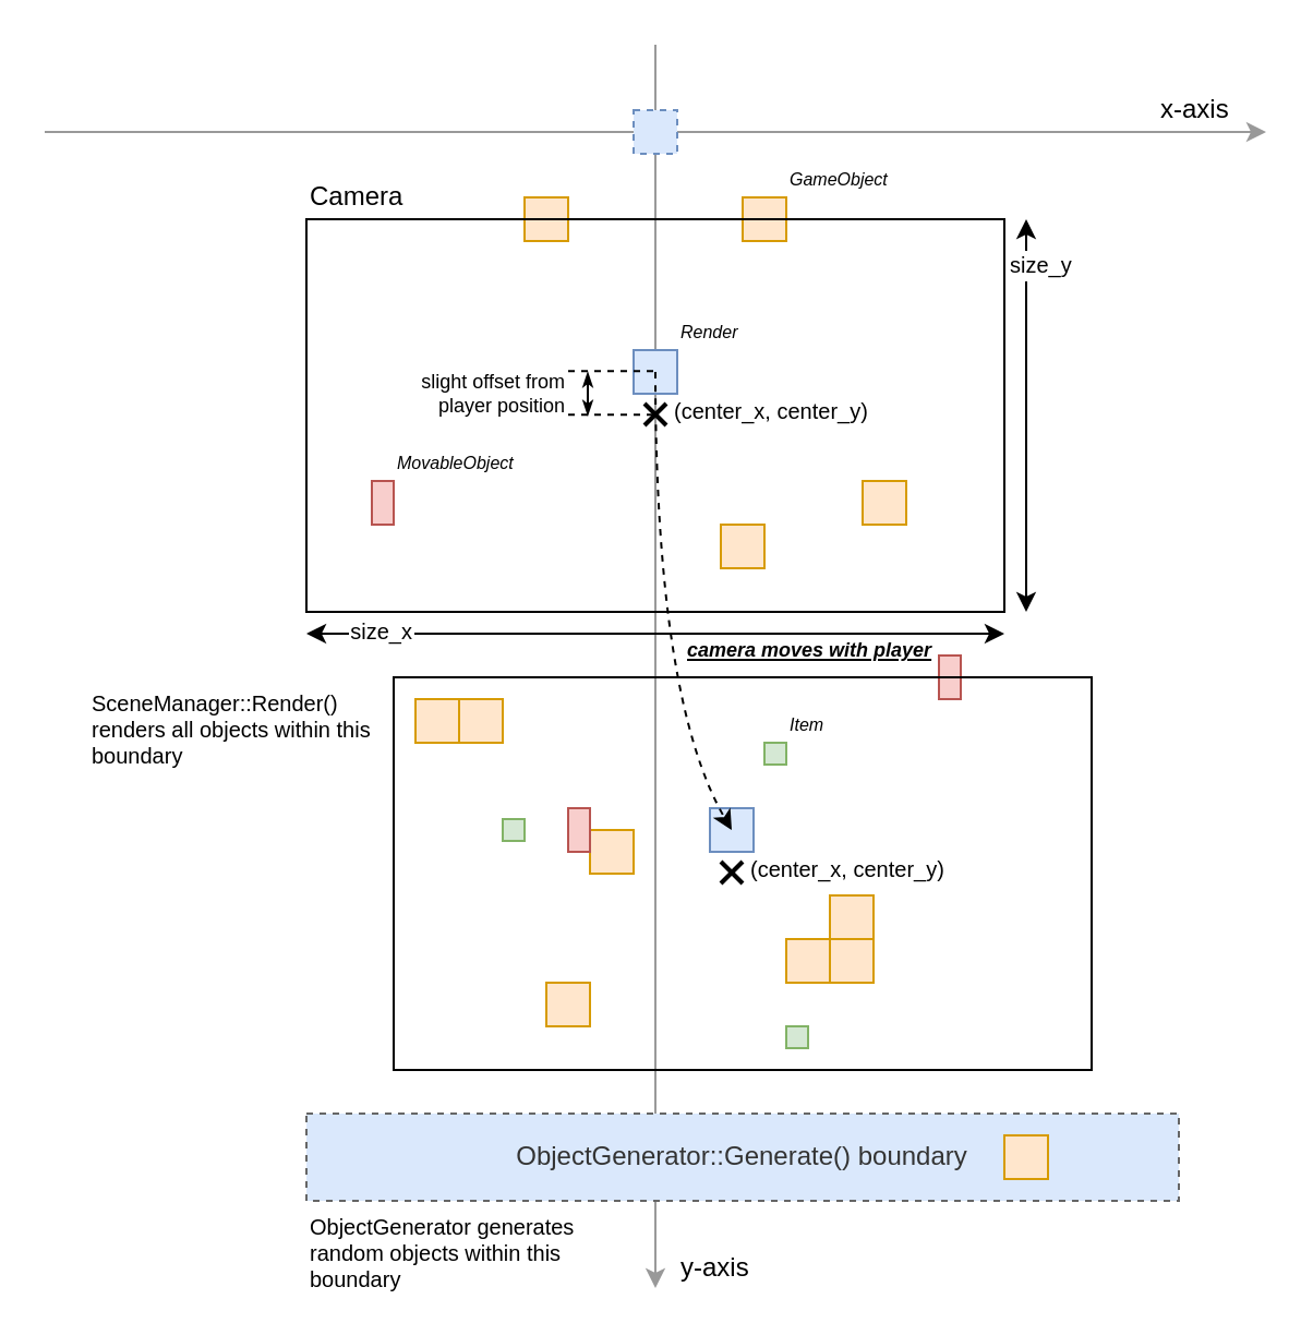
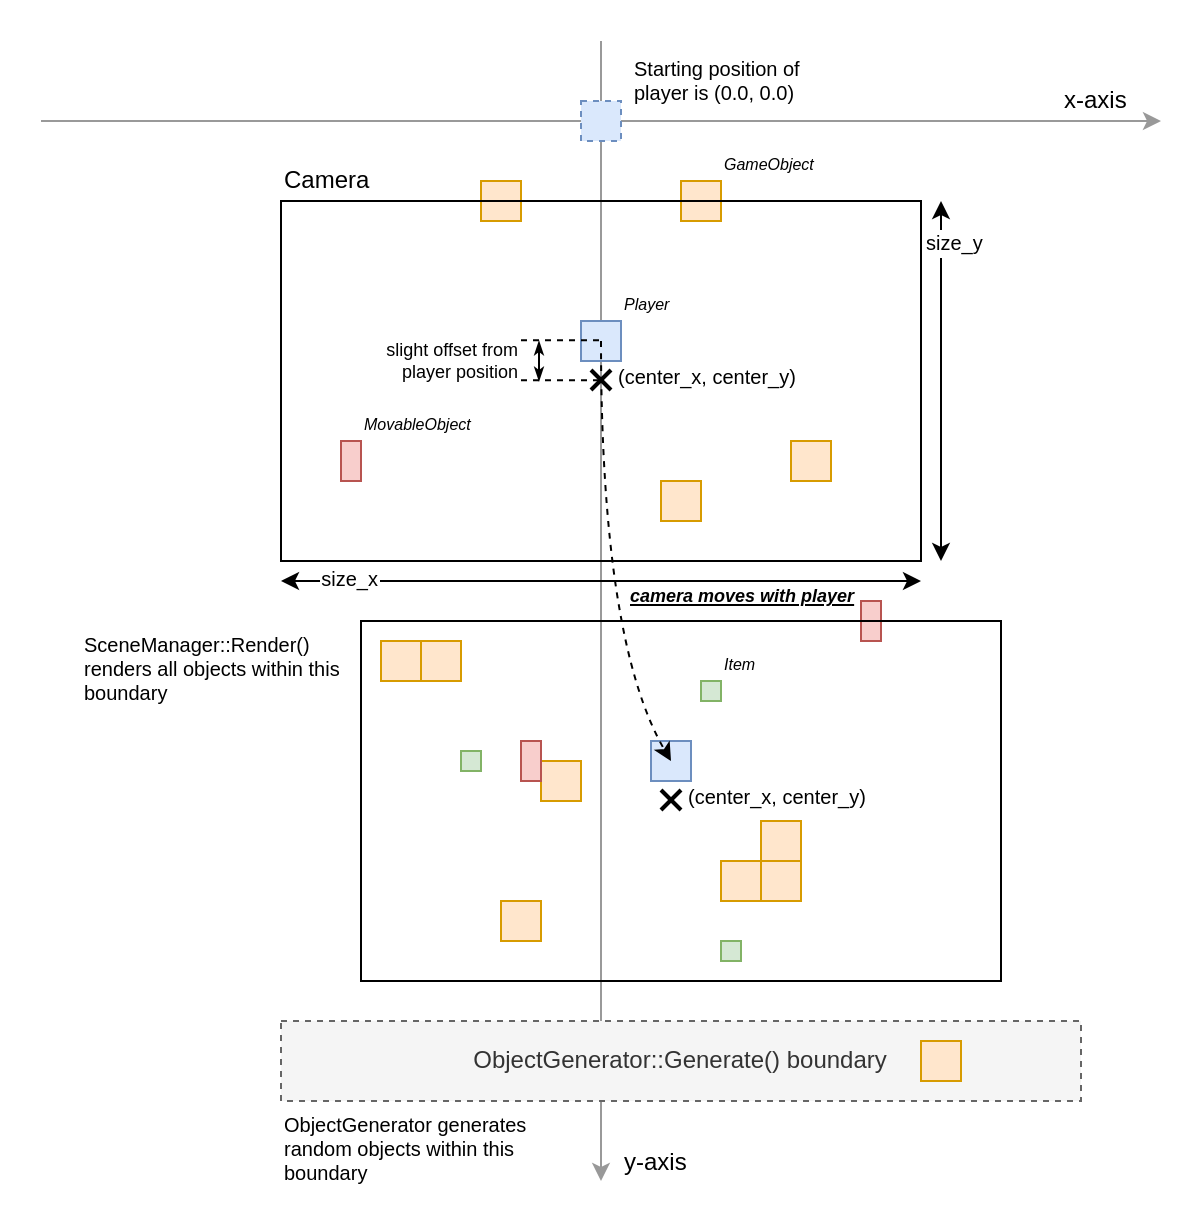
  <mxCell id="0" />
  <mxCell id="1" parent="0" />
  <mxCell id="2" value="" style="rounded=0;whiteSpace=wrap;html=1;fillColor=#f8cecc;fontSize=9;align=left;strokeColor=#b85450;" vertex="1" parent="1"><mxGeometry x="430" y="300" width="10" height="20" as="geometry" /></mxCell>
  <mxCell id="3" value="" style="rounded=0;whiteSpace=wrap;html=1;fillColor=#ffe6cc;fontSize=9;align=left;strokeColor=#d79b00;" vertex="1" parent="1"><mxGeometry x="240" y="90" width="20" height="20" as="geometry" /></mxCell>
  <mxCell id="4" value="" style="rounded=0;whiteSpace=wrap;html=1;fillColor=#ffe6cc;fontSize=9;align=left;strokeColor=#d79b00;" vertex="1" parent="1"><mxGeometry x="340" y="90" width="20" height="20" as="geometry" /></mxCell>
  <mxCell id="5" value="y-axis" style="endArrow=classic;html=1;fontSize=12;align=left;strokeColor=#999999;" edge="1" parent="1"><mxGeometry x="0.968" y="10" width="50" height="50" relative="1" as="geometry"><mxPoint x="300" y="20" as="sourcePoint" /><mxPoint x="300" y="590" as="targetPoint" /><mxPoint as="offset" /></mxGeometry></mxCell>
- <mxCell id="6" value="ObjectGenerator::Generate() boundary" style="rounded=0;whiteSpace=wrap;html=1;fillColor=#dae8fc;fontSize=12;align=center;dashed=1;strokeColor=#666666;fontColor=#333333;" vertex="1" parent="1"><mxGeometry x="140" y="510" width="400" height="40" as="geometry" /></mxCell>
+ <mxCell id="6" value="ObjectGenerator::Generate() boundary" style="rounded=0;whiteSpace=wrap;html=1;fillColor=#f5f5f5;fontSize=12;align=center;dashed=1;strokeColor=#666666;fontColor=#333333;" vertex="1" parent="1"><mxGeometry x="140" y="510" width="400" height="40" as="geometry" /></mxCell>
  <mxCell id="7" value="" style="rounded=0;whiteSpace=wrap;html=1;fillColor=none;" vertex="1" parent="1"><mxGeometry x="180" y="310" width="320" height="180" as="geometry" /></mxCell>
  <mxCell id="8" value="x-axis" style="endArrow=classic;html=1;fontSize=12;align=left;strokeColor=#999999;" edge="1" parent="1"><mxGeometry x="0.821" y="10" width="50" height="50" relative="1" as="geometry"><mxPoint x="20" y="60" as="sourcePoint" /><mxPoint x="580" y="60" as="targetPoint" /><mxPoint as="offset" /></mxGeometry></mxCell>
  <mxCell id="9" value="" style="endArrow=classic;startArrow=classic;html=1;fontSize=12;align=left;" edge="1" parent="1"><mxGeometry width="50" height="50" relative="1" as="geometry"><mxPoint x="140" y="290" as="sourcePoint" /><mxPoint x="460" y="290" as="targetPoint" /></mxGeometry></mxCell>
  <mxCell id="10" value="size_x" style="edgeLabel;html=1;align=right;verticalAlign=middle;resizable=0;points=[];fontSize=10;spacing=2;labelBorderColor=#FFFFFF;" vertex="1" connectable="0" parent="9"><mxGeometry x="0.588" y="4" relative="1" as="geometry"><mxPoint x="-204.29" y="2" as="offset" /></mxGeometry></mxCell>
  <mxCell id="11" value="" style="endArrow=classic;startArrow=classic;html=1;fontSize=12;align=left;" edge="1" parent="1"><mxGeometry width="50" height="50" relative="1" as="geometry"><mxPoint x="470" y="100" as="sourcePoint" /><mxPoint x="470" y="280" as="targetPoint" /></mxGeometry></mxCell>
  <mxCell id="12" value="size_y" style="edgeLabel;html=1;align=left;verticalAlign=middle;resizable=0;points=[];fontSize=10;labelBorderColor=#FFFFFF;" vertex="1" connectable="0" parent="11"><mxGeometry x="0.588" y="4" relative="1" as="geometry"><mxPoint x="-14" y="-122.86" as="offset" /></mxGeometry></mxCell>
  <mxCell id="13" value="slight offset from&lt;br style=&quot;font-size: 9px;&quot;&gt;player position" style="endArrow=classicThin;startArrow=classicThin;html=1;strokeColor=#000000;strokeWidth=1;fontSize=9;align=right;endSize=4;startSize=4;startFill=1;endFill=1;" edge="1" parent="1"><mxGeometry y="9" width="50" height="50" relative="1" as="geometry"><mxPoint x="269" y="190" as="sourcePoint" /><mxPoint x="269" y="170" as="targetPoint" /><mxPoint as="offset" /></mxGeometry></mxCell>
  <mxCell id="14" value="" style="rounded=0;whiteSpace=wrap;html=1;fillColor=none;" vertex="1" parent="1"><mxGeometry x="140" y="100" width="320" height="180" as="geometry" /></mxCell>
  <mxCell id="15" value="Camera" style="text;html=1;strokeColor=none;fillColor=none;align=left;verticalAlign=middle;whiteSpace=wrap;rounded=0;" vertex="1" parent="1"><mxGeometry x="140" y="80" width="170" height="20" as="geometry" /></mxCell>
  <mxCell id="16" value="" style="rounded=0;whiteSpace=wrap;html=1;fillColor=#dae8fc;fontSize=12;align=left;strokeColor=#6c8ebf;" vertex="1" parent="1"><mxGeometry x="290" y="160" width="20" height="20" as="geometry" /></mxCell>
  <mxCell id="17" value="" style="group" vertex="1" connectable="0" parent="1"><mxGeometry x="295" y="183.5" width="110" height="13" as="geometry" /></mxCell>
  <mxCell id="18" value="" style="endArrow=none;html=1;strokeColor=#000000;fontSize=12;align=left;strokeWidth=2;" edge="1" parent="17"><mxGeometry width="50" height="50" relative="1" as="geometry"><mxPoint y="11" as="sourcePoint" /><mxPoint x="10" y="1" as="targetPoint" /></mxGeometry></mxCell>
  <mxCell id="19" value="(center_x, center_y)" style="text;html=1;strokeColor=none;fillColor=none;align=left;verticalAlign=bottom;whiteSpace=wrap;rounded=0;fontSize=10;" vertex="1" parent="17"><mxGeometry x="12" width="98" height="13" as="geometry" /></mxCell>
  <mxCell id="20" value="" style="endArrow=none;html=1;strokeColor=#000000;fontSize=12;align=left;strokeWidth=2;" edge="1" parent="17"><mxGeometry width="50" height="50" relative="1" as="geometry"><mxPoint y="1" as="sourcePoint" /><mxPoint x="10" y="11" as="targetPoint" /><Array as="points"><mxPoint y="1" /></Array></mxGeometry></mxCell>
  <mxCell id="21" value="" style="endArrow=none;dashed=1;html=1;strokeColor=#000000;strokeWidth=1;fontSize=10;align=left;" edge="1" parent="1"><mxGeometry x="320" y="250" width="50" height="50" as="geometry"><mxPoint x="260" y="169.66" as="sourcePoint" /><mxPoint x="300" y="169.66" as="targetPoint" /></mxGeometry></mxCell>
  <mxCell id="22" value="" style="endArrow=none;dashed=1;html=1;strokeColor=#000000;strokeWidth=1;fontSize=10;align=left;" edge="1" parent="1"><mxGeometry x="320" y="250" width="50" height="50" as="geometry"><mxPoint x="260" y="189.66" as="sourcePoint" /><mxPoint x="300" y="189.66" as="targetPoint" /></mxGeometry></mxCell>
  <mxCell id="23" value="" style="rounded=0;whiteSpace=wrap;html=1;fillColor=#ffe6cc;fontSize=9;align=left;strokeColor=#d79b00;" vertex="1" parent="1"><mxGeometry x="330" y="240" width="20" height="20" as="geometry" /></mxCell>
  <mxCell id="24" value="" style="rounded=0;whiteSpace=wrap;html=1;fillColor=#ffe6cc;fontSize=9;align=left;strokeColor=#d79b00;" vertex="1" parent="1"><mxGeometry x="395" y="220" width="20" height="20" as="geometry" /></mxCell>
  <mxCell id="25" value="" style="rounded=0;whiteSpace=wrap;html=1;fillColor=#f8cecc;fontSize=9;align=left;strokeColor=#b85450;" vertex="1" parent="1"><mxGeometry x="170" y="220" width="10" height="20" as="geometry" /></mxCell>
  <mxCell id="26" value="" style="rounded=0;whiteSpace=wrap;html=1;fillColor=#ffe6cc;fontSize=9;align=left;strokeColor=#d79b00;" vertex="1" parent="1"><mxGeometry x="210" y="320" width="20" height="20" as="geometry" /></mxCell>
  <mxCell id="27" value="" style="rounded=0;whiteSpace=wrap;html=1;fillColor=#ffe6cc;fontSize=9;align=left;strokeColor=#d79b00;" vertex="1" parent="1"><mxGeometry x="190" y="320" width="20" height="20" as="geometry" /></mxCell>
  <mxCell id="28" value="" style="rounded=0;whiteSpace=wrap;html=1;fillColor=#ffe6cc;fontSize=9;align=left;strokeColor=#d79b00;" vertex="1" parent="1"><mxGeometry x="270" y="380" width="20" height="20" as="geometry" /></mxCell>
  <mxCell id="29" value="" style="rounded=0;whiteSpace=wrap;html=1;fillColor=#f8cecc;fontSize=9;align=left;strokeColor=#b85450;" vertex="1" parent="1"><mxGeometry x="260" y="370" width="10" height="20" as="geometry" /></mxCell>
  <mxCell id="30" value="" style="rounded=0;whiteSpace=wrap;html=1;fillColor=#d5e8d4;fontSize=9;align=left;strokeColor=#82b366;" vertex="1" parent="1"><mxGeometry x="350" y="340" width="10" height="10" as="geometry" /></mxCell>
  <mxCell id="31" value="" style="rounded=0;whiteSpace=wrap;html=1;fillColor=#d5e8d4;fontSize=9;align=left;strokeColor=#82b366;" vertex="1" parent="1"><mxGeometry x="230" y="375" width="10" height="10" as="geometry" /></mxCell>
  <mxCell id="32" value="" style="group" vertex="1" connectable="0" parent="1"><mxGeometry x="330" y="393.5" width="110" height="13" as="geometry" /></mxCell>
  <mxCell id="33" value="" style="endArrow=none;html=1;strokeColor=#000000;fontSize=12;align=left;strokeWidth=2;" edge="1" parent="32"><mxGeometry width="50" height="50" relative="1" as="geometry"><mxPoint y="11" as="sourcePoint" /><mxPoint x="10" y="1" as="targetPoint" /></mxGeometry></mxCell>
  <mxCell id="34" value="(center_x, center_y)" style="text;html=1;strokeColor=none;fillColor=none;align=left;verticalAlign=bottom;whiteSpace=wrap;rounded=0;fontSize=10;" vertex="1" parent="32"><mxGeometry x="12" width="98" height="13" as="geometry" /></mxCell>
  <mxCell id="35" value="" style="endArrow=none;html=1;strokeColor=#000000;fontSize=12;align=left;strokeWidth=2;" edge="1" parent="32"><mxGeometry width="50" height="50" relative="1" as="geometry"><mxPoint y="1" as="sourcePoint" /><mxPoint x="10" y="11" as="targetPoint" /><Array as="points"><mxPoint y="1" /></Array></mxGeometry></mxCell>
  <mxCell id="36" value="" style="rounded=0;whiteSpace=wrap;html=1;fillColor=#dae8fc;fontSize=12;align=left;strokeColor=#6c8ebf;" vertex="1" parent="1"><mxGeometry x="325" y="370" width="20" height="20" as="geometry" /></mxCell>
  <mxCell id="37" value="camera moves with player" style="endArrow=classic;html=1;strokeColor=#000000;strokeWidth=1;fontSize=9;align=left;curved=1;dashed=1;entryX=0.5;entryY=0.5;entryDx=0;entryDy=0;entryPerimeter=0;verticalAlign=middle;horizontal=1;fontStyle=7" edge="1" parent="1" target="36"><mxGeometry x="0.167" y="13" width="50" height="50" relative="1" as="geometry"><mxPoint x="300" y="170" as="sourcePoint" /><mxPoint x="390" y="310" as="targetPoint" /><Array as="points"><mxPoint x="300" y="320" /></Array><mxPoint as="offset" /></mxGeometry></mxCell>
  <mxCell id="38" value="" style="rounded=0;whiteSpace=wrap;html=1;fillColor=#ffe6cc;fontSize=9;align=left;strokeColor=#d79b00;" vertex="1" parent="1"><mxGeometry x="250" y="450" width="20" height="20" as="geometry" /></mxCell>
  <mxCell id="39" value="" style="rounded=0;whiteSpace=wrap;html=1;fillColor=#ffe6cc;fontSize=9;align=left;strokeColor=#d79b00;" vertex="1" parent="1"><mxGeometry x="360" y="430" width="20" height="20" as="geometry" /></mxCell>
  <mxCell id="40" value="" style="rounded=0;whiteSpace=wrap;html=1;fillColor=#ffe6cc;fontSize=9;align=left;strokeColor=#d79b00;" vertex="1" parent="1"><mxGeometry x="380" y="430" width="20" height="20" as="geometry" /></mxCell>
  <mxCell id="41" value="" style="rounded=0;whiteSpace=wrap;html=1;fillColor=#ffe6cc;fontSize=9;align=left;strokeColor=#d79b00;" vertex="1" parent="1"><mxGeometry x="380" y="410" width="20" height="20" as="geometry" /></mxCell>
  <mxCell id="42" value="" style="rounded=0;whiteSpace=wrap;html=1;fillColor=#ffe6cc;fontSize=9;align=left;strokeColor=#d79b00;" vertex="1" parent="1"><mxGeometry x="460" y="520" width="20" height="20" as="geometry" /></mxCell>
  <mxCell id="43" value="" style="rounded=0;whiteSpace=wrap;html=1;fillColor=#dae8fc;fontSize=12;align=left;strokeColor=#6c8ebf;dashed=1;" vertex="1" parent="1"><mxGeometry x="290" y="50" width="20" height="20" as="geometry" /></mxCell>
+ <mxCell id="44" value="Starting position of player is (0.0, 0.0)" style="text;html=1;strokeColor=none;fillColor=none;align=left;verticalAlign=middle;whiteSpace=wrap;rounded=0;dashed=1;fontSize=10;" vertex="1" parent="1"><mxGeometry x="315" y="30" width="90" height="20" as="geometry" /></mxCell>
  <mxCell id="45" value="ObjectGenerator generates random objects within this boundary" style="text;html=1;strokeColor=none;fillColor=none;align=left;verticalAlign=top;whiteSpace=wrap;rounded=0;dashed=1;fontSize=10;" vertex="1" parent="1"><mxGeometry x="140" y="550" width="130" height="40" as="geometry" /></mxCell>
  <mxCell id="46" value="SceneManager::Render() renders all objects within this boundary" style="text;html=1;strokeColor=none;fillColor=none;align=left;verticalAlign=top;whiteSpace=wrap;rounded=0;dashed=1;fontSize=10;" vertex="1" parent="1"><mxGeometry x="40" y="310" width="130" height="40" as="geometry" /></mxCell>
  <mxCell id="47" value="" style="rounded=0;whiteSpace=wrap;html=1;fillColor=#d5e8d4;fontSize=9;align=left;strokeColor=#82b366;" vertex="1" parent="1"><mxGeometry x="360" y="470" width="10" height="10" as="geometry" /></mxCell>
  <mxCell id="48" value="GameObject" style="text;html=1;strokeColor=none;fillColor=none;align=left;verticalAlign=bottom;whiteSpace=wrap;rounded=0;dashed=1;fontSize=8;fontStyle=2" vertex="1" parent="1"><mxGeometry x="360" y="80" width="80" height="10" as="geometry" /></mxCell>
- <mxCell id="49" value="Render" style="text;html=1;strokeColor=none;fillColor=none;align=left;verticalAlign=bottom;whiteSpace=wrap;rounded=0;dashed=1;fontSize=8;fontStyle=2" vertex="1" parent="1"><mxGeometry x="310" y="150" width="80" height="10" as="geometry" /></mxCell>
+ <mxCell id="49" value="Player" style="text;html=1;strokeColor=none;fillColor=none;align=left;verticalAlign=bottom;whiteSpace=wrap;rounded=0;dashed=1;fontSize=8;fontStyle=2" vertex="1" parent="1"><mxGeometry x="310" y="150" width="80" height="10" as="geometry" /></mxCell>
  <mxCell id="50" value="MovableObject" style="text;html=1;strokeColor=none;fillColor=none;align=left;verticalAlign=bottom;whiteSpace=wrap;rounded=0;dashed=1;fontSize=8;fontStyle=2" vertex="1" parent="1"><mxGeometry x="180" y="210" width="80" height="10" as="geometry" /></mxCell>
  <mxCell id="51" value="Item" style="text;html=1;strokeColor=none;fillColor=none;align=left;verticalAlign=bottom;whiteSpace=wrap;rounded=0;dashed=1;fontSize=8;fontStyle=2" vertex="1" parent="1"><mxGeometry x="360" y="330" width="80" height="10" as="geometry" /></mxCell>
